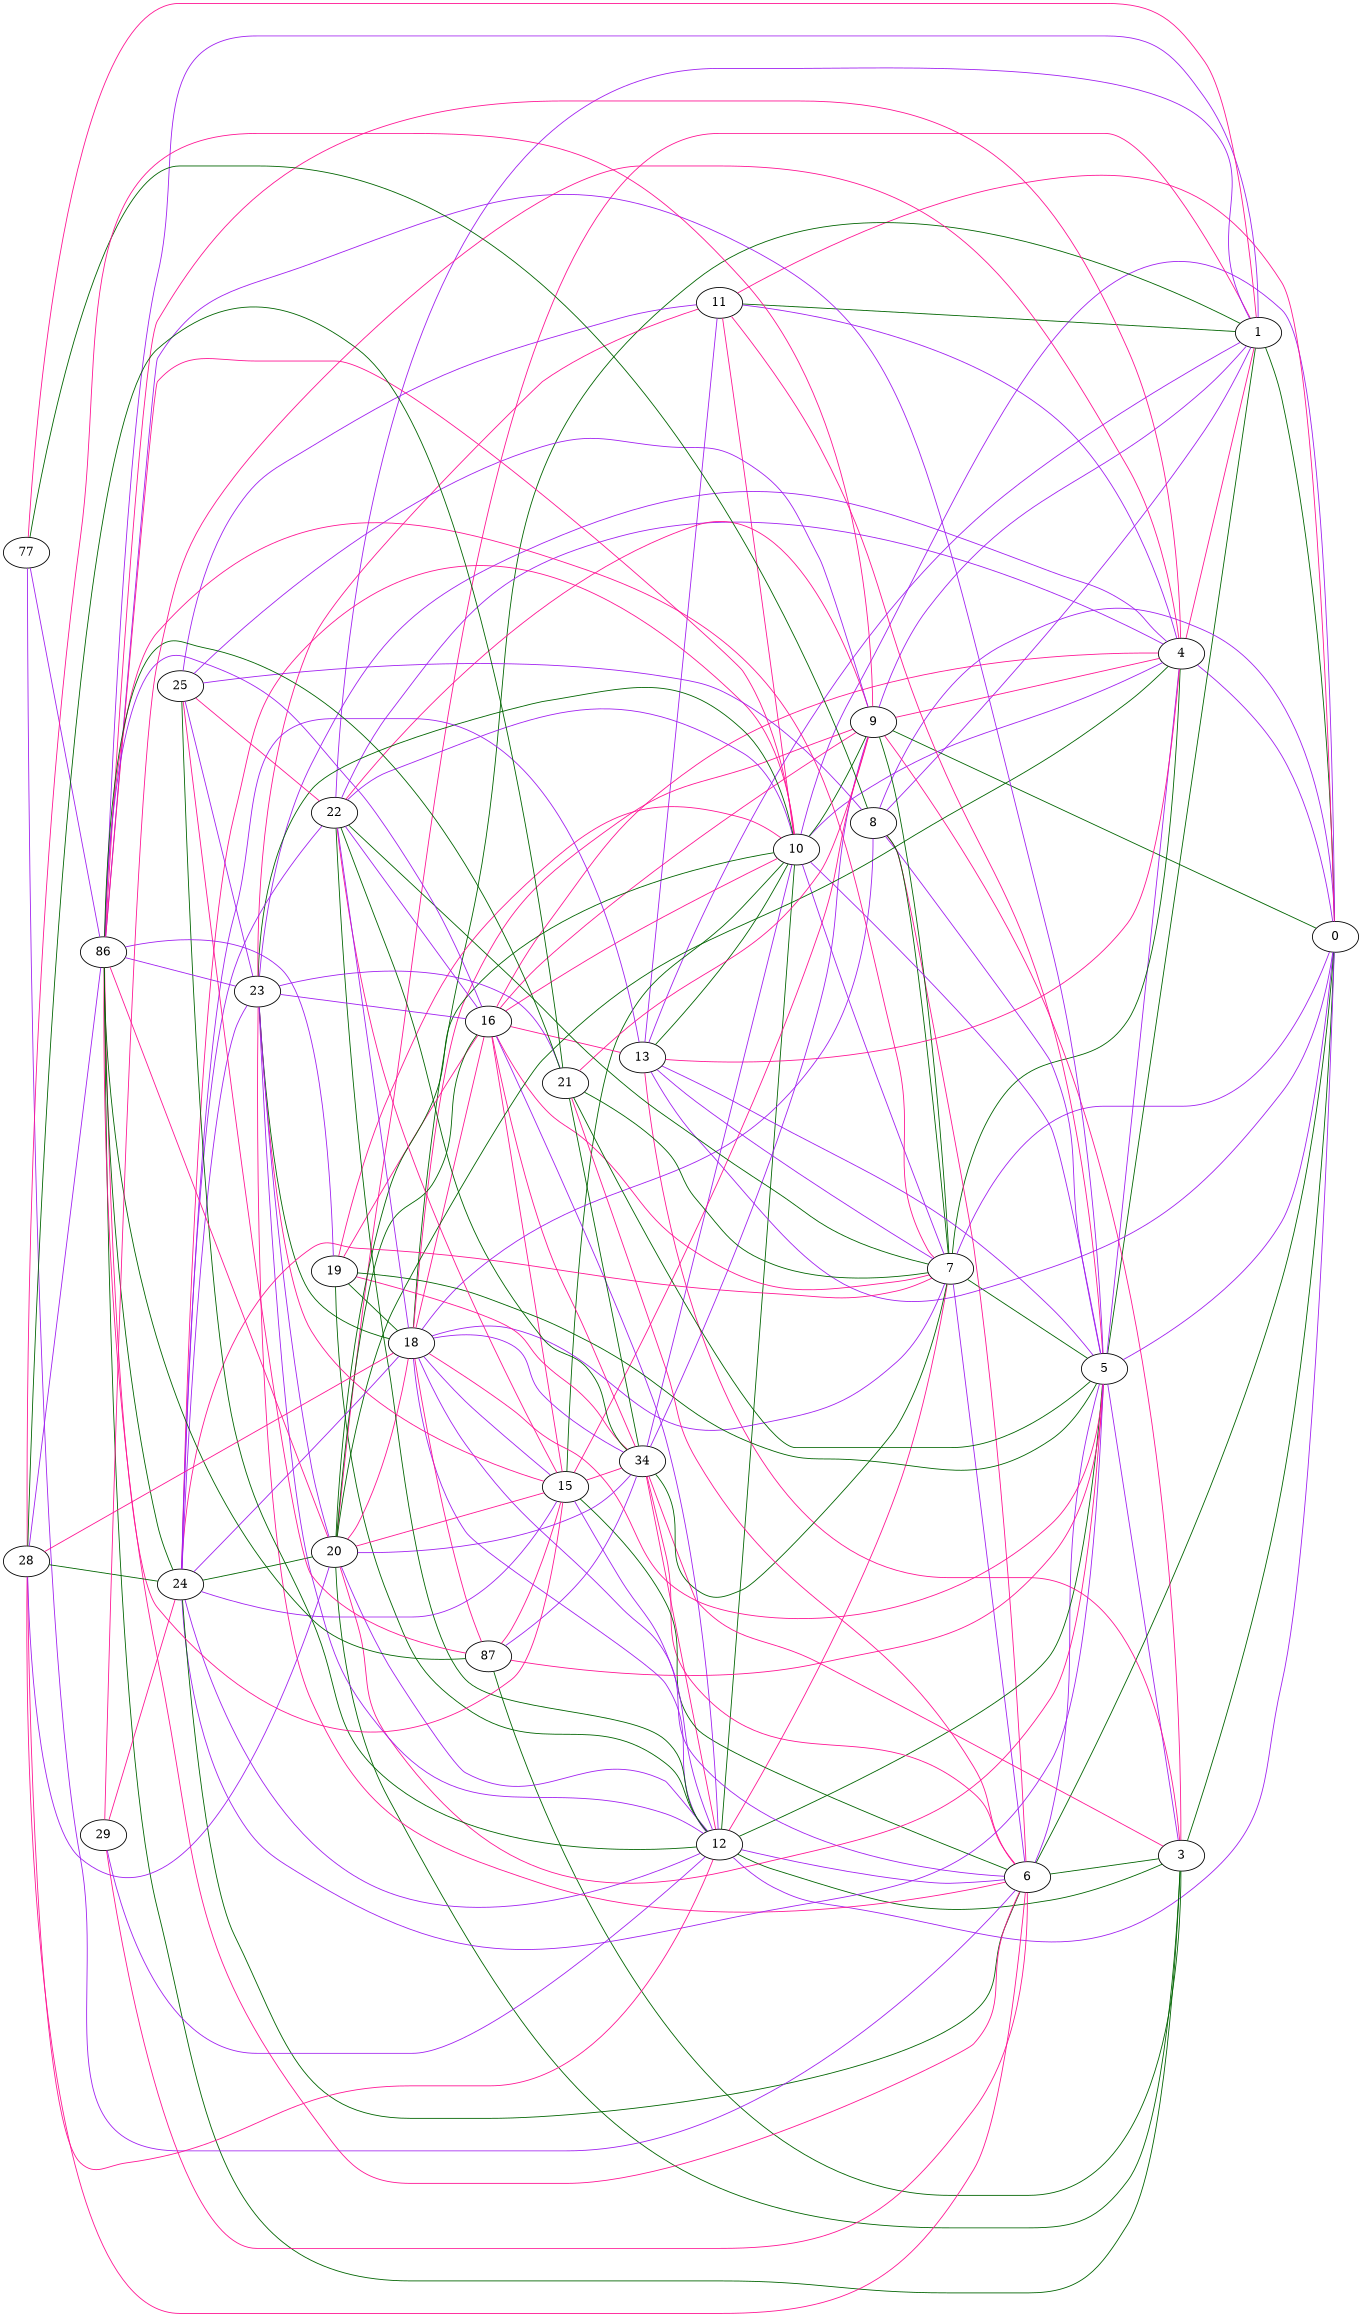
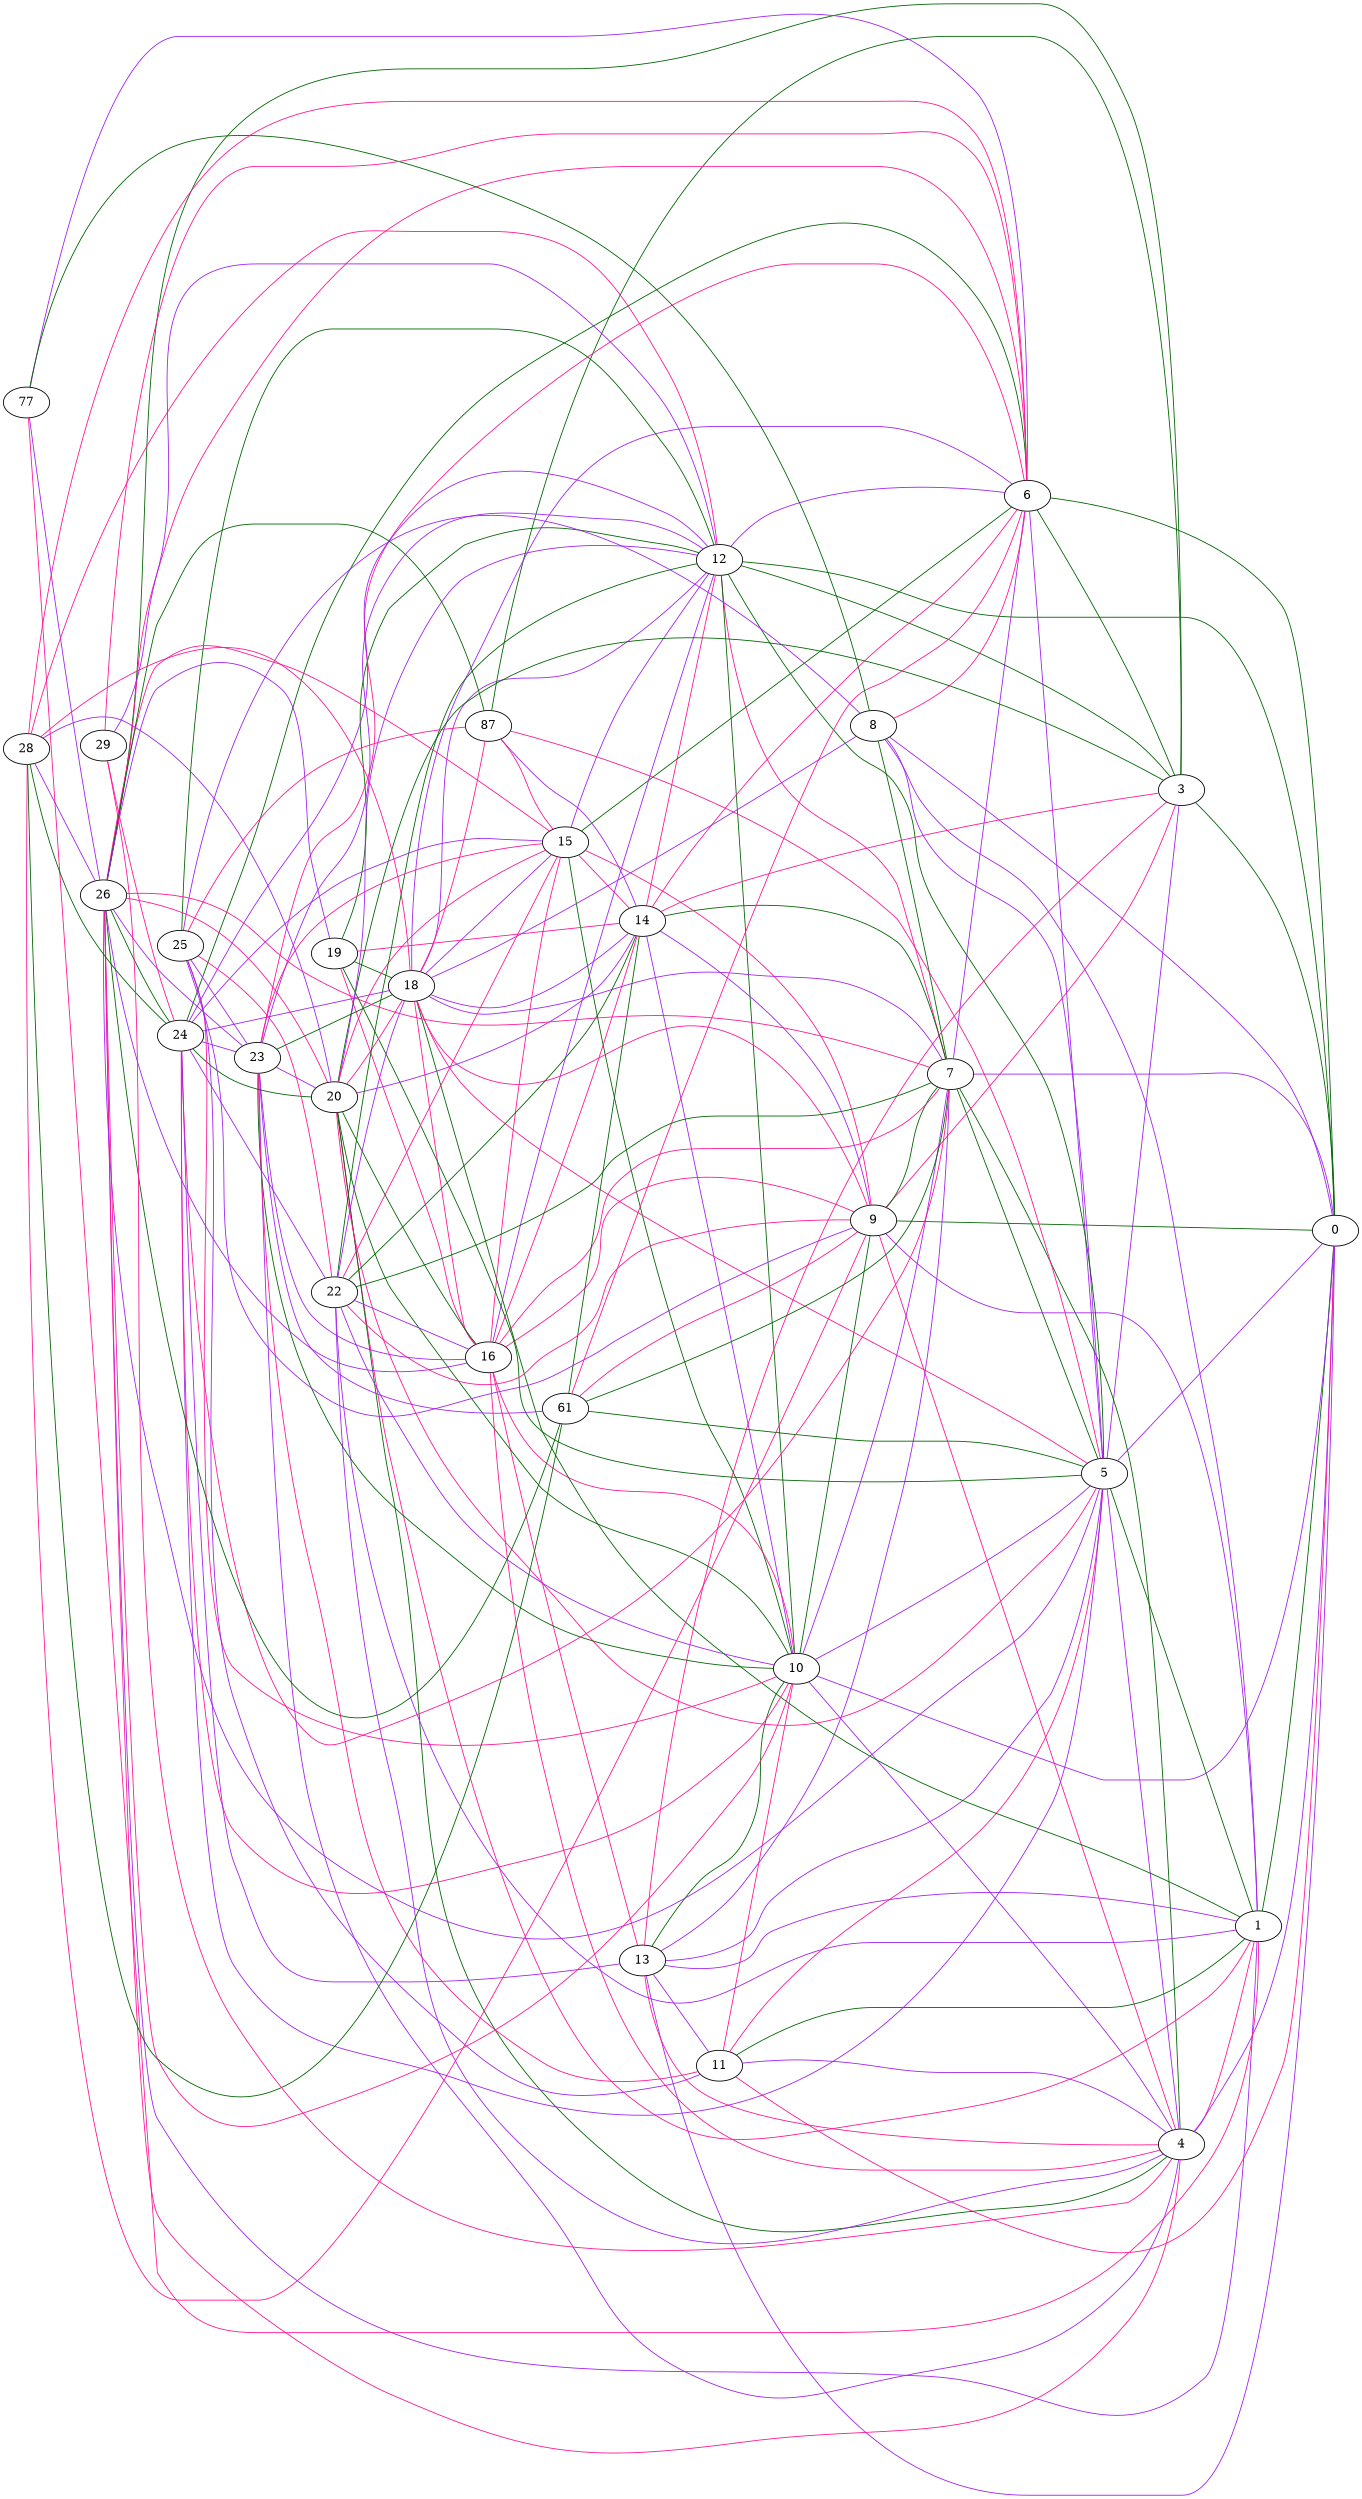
  graph {
    rankdir=LR
    edge [color=purple]
    1
    0
    3
    4
    5
    6
    7
    8
    9
    10
    11
    12
    13
-   14 [label=34]
+   14
    15
    16
    n17 [label=87]
    18
    19
    20
-   21
+   21 [label=61]
    22
    23
    24
    25
-   26 [label=86]
+   26
    n27 [label=77]
    28
    29
    1 -- 0 [color=darkgreen]
    3 -- 0 [color=darkgreen]
    4 -- 1 [color=deeppink]
    4 -- 0
    5 -- 1 [color=darkgreen]
    5 -- 0
    5 -- 3
    5 -- 4
    6 -- 0 [color=darkgreen]
    6 -- 3 [color=darkgreen]
    6 -- 5
    7 -- 0
    7 -- 4 [color=darkgreen]
    7 -- 5 [color=darkgreen]
    7 -- 6
    8 -- 1
    8 -- 0
    8 -- 5
    8 -- 6 [color=deeppink]
    8 -- 7 [color=darkgreen]
    9 -- 1
    9 -- 0 [color=darkgreen]
    9 -- 3 [color=deeppink]
    9 -- 4 [color=deeppink]
    9 -- 7 [color=darkgreen]
    10 -- 0
    10 -- 4
    10 -- 5
    10 -- 7
    10 -- 9 [color=darkgreen]
    11 -- 1 [color=darkgreen]
    11 -- 0 [color=deeppink]
    11 -- 4
    11 -- 5 [color=deeppink]
    11 -- 10 [color=deeppink]
-   12 -- 0
+   12 -- 0 [color=darkgreen]
    12 -- 3 [color=darkgreen]
    12 -- 5 [color=darkgreen]
    12 -- 6
    12 -- 7 [color=deeppink]
    12 -- 10 [color=darkgreen]
    13 -- 1
    13 -- 0
    13 -- 3 [color=deeppink]
    13 -- 4 [color=deeppink]
    13 -- 5
    13 -- 7
    13 -- 10 [color=darkgreen]
    13 -- 11
    14 -- 3 [color=deeppink]
    14 -- 6 [color=deeppink]
    14 -- 7 [color=darkgreen]
    14 -- 9
    14 -- 10
    14 -- 12 [color=deeppink]
    15 -- 6 [color=darkgreen]
    15 -- 9 [color=deeppink]
    15 -- 10 [color=darkgreen]
    15 -- 12
    15 -- 14 [color=deeppink]
    16 -- 4 [color=deeppink]
    16 -- 7 [color=deeppink]
    16 -- 9 [color=deeppink]
    16 -- 10 [color=deeppink]
    16 -- 12
    16 -- 13 [color=deeppink]
    16 -- 14 [color=deeppink]
    16 -- 15 [color=deeppink]
    n17 -- 3 [color=darkgreen]
    n17 -- 5 [color=deeppink]
    n17 -- 14
    n17 -- 15 [color=deeppink]
    18 -- 1 [color=darkgreen]
    18 -- 5 [color=deeppink]
    18 -- 6
    18 -- 7
    18 -- 8
    18 -- 9 [color=deeppink]
    18 -- 12
    18 -- 14
    18 -- 15
    18 -- 16 [color=deeppink]
    18 -- n17 [color=deeppink]
    19 -- 5 [color=darkgreen]
    19 -- 12 [color=darkgreen]
    19 -- 14 [color=deeppink]
    19 -- 16 [color=deeppink]
    19 -- 18 [color=darkgreen]
    20 -- 1 [color=deeppink]
    20 -- 3 [color=darkgreen]
    20 -- 4 [color=darkgreen]
    20 -- 5 [color=deeppink]
    20 -- 10 [color=darkgreen]
    20 -- 12
    20 -- 14
    20 -- 15 [color=deeppink]
    20 -- 16 [color=darkgreen]
    20 -- 18 [color=deeppink]
    21 -- 5 [color=darkgreen]
    21 -- 6 [color=deeppink]
    21 -- 7 [color=darkgreen]
    21 -- 9 [color=deeppink]
    21 -- 14 [color=darkgreen]
    22 -- 1
    22 -- 4
    22 -- 7 [color=darkgreen]
    22 -- 9 [color=deeppink]
    22 -- 10
    22 -- 12 [color=darkgreen]
    22 -- 14 [color=darkgreen]
    22 -- 15 [color=deeppink]
    22 -- 16
    22 -- 18
    23 -- 4
    23 -- 6 [color=deeppink]
    23 -- 10 [color=darkgreen]
    23 -- 11 [color=deeppink]
    23 -- 12
    23 -- 15 [color=deeppink]
    23 -- 16
    23 -- 18 [color=darkgreen]
    23 -- 20
    23 -- 21
    24 -- 5
    24 -- 6 [color=darkgreen]
    24 -- 7 [color=deeppink]
    24 -- 10 [color=deeppink]
    24 -- 12
    24 -- 13
    24 -- 15
    24 -- 18
    24 -- 20 [color=darkgreen]
    24 -- 22
    24 -- 23
    25 -- 8
    25 -- 9
-   19 -- 10 [color=deeppink]
+   25 -- 10 [color=deeppink]
    25 -- 11
    25 -- 12 [color=darkgreen]
    25 -- n17 [color=deeppink]
    25 -- 22 [color=deeppink]
    25 -- 23
    26 -- 1
    26 -- 3 [color=darkgreen]
    26 -- 4 [color=deeppink]
    26 -- 5
    26 -- 6 [color=deeppink]
    26 -- 7 [color=deeppink]
    26 -- 10 [color=deeppink]
    26 -- 15 [color=deeppink]
    26 -- 16
    26 -- n17 [color=darkgreen]
    26 -- 19
    26 -- 20 [color=deeppink]
    26 -- 21 [color=darkgreen]
    26 -- 23
    26 -- 24 [color=darkgreen]
    n27 -- 1 [color=deeppink]
    n27 -- 6
    n27 -- 8 [color=darkgreen]
    n27 -- 26
    28 -- 6 [color=deeppink]
    28 -- 9 [color=deeppink]
    28 -- 12 [color=deeppink]
    28 -- 18 [color=deeppink]
    28 -- 20
    28 -- 21 [color=darkgreen]
    28 -- 24 [color=darkgreen]
    28 -- 26
    29 -- 4 [color=deeppink]
    29 -- 6 [color=deeppink]
    29 -- 12
    29 -- 24 [color=deeppink]
  }
